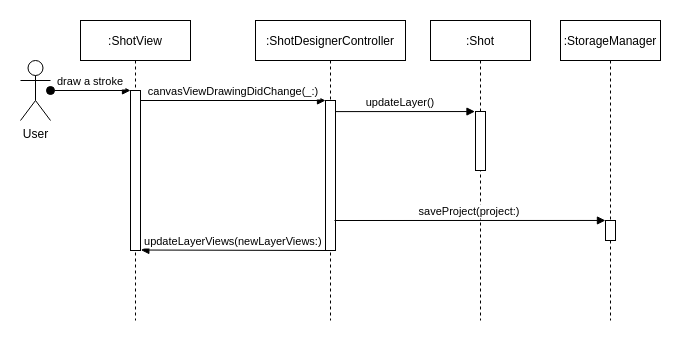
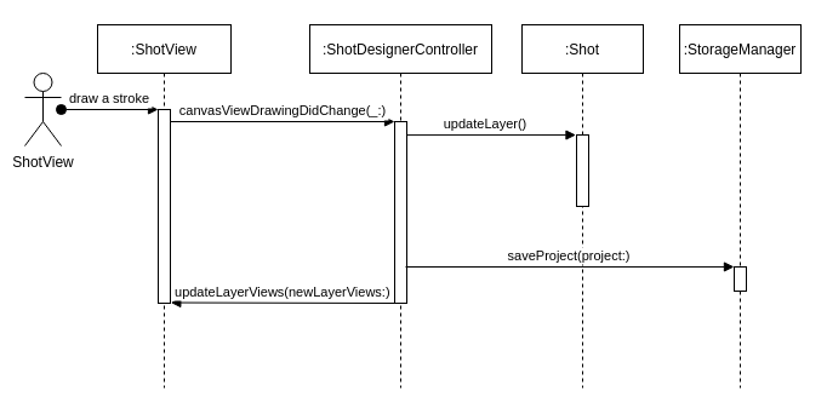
  <mxCell id="0" />
  <mxCell id="1" parent="0" />
  <mxCell id="2" value=":ShotView" style="shape=umlLifeline;perimeter=lifelinePerimeter;container=1;collapsible=0;recursiveResize=0;rounded=0;shadow=0;strokeWidth=1;" parent="1" vertex="1"><mxGeometry x="80" y="20" width="110" height="300" as="geometry" /></mxCell>
  <mxCell id="3" value="" style="points=[];perimeter=orthogonalPerimeter;rounded=0;shadow=0;strokeWidth=1;" parent="2" vertex="1"><mxGeometry x="50" y="70" width="10" height="160" as="geometry" /></mxCell>
  <mxCell id="4" value=":ShotDesignerController" style="shape=umlLifeline;perimeter=lifelinePerimeter;container=0;collapsible=0;recursiveResize=0;rounded=0;shadow=0;strokeWidth=1;" parent="1" vertex="1"><mxGeometry x="255" y="20" width="150" height="300" as="geometry" /></mxCell>
  <mxCell id="5" value="canvasViewDrawingDidChange(_:)" style="verticalAlign=bottom;endArrow=block;entryX=0;entryY=0;shadow=0;strokeWidth=1;" parent="1" source="3" target="8" edge="1"><mxGeometry relative="1" as="geometry"><mxPoint x="255" y="100" as="sourcePoint" /></mxGeometry></mxCell>
- <mxCell id="6" value="User" style="shape=umlActor;verticalLabelPosition=bottom;verticalAlign=top;html=1;" parent="1" vertex="1"><mxGeometry x="20" y="60" width="30" height="60" as="geometry" /></mxCell>
+ <mxCell id="6" value="ShotView" style="shape=umlActor;verticalLabelPosition=bottom;verticalAlign=top;html=1;" parent="1" vertex="1"><mxGeometry x="20" y="60" width="30" height="60" as="geometry" /></mxCell>
  <mxCell id="7" value="draw a stroke" style="verticalAlign=bottom;startArrow=oval;endArrow=block;startSize=8;shadow=0;strokeWidth=1;" parent="1" source="6" target="3" edge="1"><mxGeometry relative="1" as="geometry"><mxPoint x="65" y="90" as="sourcePoint" /></mxGeometry></mxCell>
  <mxCell id="8" value="" style="points=[];perimeter=orthogonalPerimeter;rounded=0;shadow=0;strokeWidth=1;" parent="1" vertex="1"><mxGeometry x="325" y="100" width="10" height="150" as="geometry" /></mxCell>
  <mxCell id="9" value=":Shot" style="shape=umlLifeline;perimeter=lifelinePerimeter;container=0;collapsible=0;recursiveResize=0;rounded=0;shadow=0;strokeWidth=1;" parent="1" vertex="1"><mxGeometry x="430" y="20" width="100" height="300" as="geometry" /></mxCell>
  <mxCell id="10" value="updateLayer()" style="verticalAlign=bottom;endArrow=block;shadow=0;strokeWidth=1;entryX=-0.053;entryY=0.001;entryDx=0;entryDy=0;entryPerimeter=0;exitX=1;exitY=0.074;exitDx=0;exitDy=0;exitPerimeter=0;" parent="1" source="8" target="11" edge="1"><mxGeometry x="-0.068" relative="1" as="geometry"><mxPoint x="337" y="131" as="sourcePoint" /><mxPoint x="475.33" y="130.14" as="targetPoint" /><mxPoint as="offset" /></mxGeometry></mxCell>
  <mxCell id="11" value="" style="points=[];perimeter=orthogonalPerimeter;rounded=0;shadow=0;strokeWidth=1;" parent="1" vertex="1"><mxGeometry x="475" y="111" width="10" height="59" as="geometry" /></mxCell>
  <mxCell id="12" value=":StorageManager" style="shape=umlLifeline;perimeter=lifelinePerimeter;container=0;collapsible=0;recursiveResize=0;rounded=0;shadow=0;strokeWidth=1;" parent="1" vertex="1"><mxGeometry x="560" y="20" width="100" height="300" as="geometry" /></mxCell>
  <mxCell id="13" value="saveProject(project:)" style="verticalAlign=bottom;endArrow=block;shadow=0;strokeWidth=1;entryX=-0.006;entryY=-0.002;entryDx=0;entryDy=0;entryPerimeter=0;" parent="1" target="14" edge="1"><mxGeometry relative="1" as="geometry"><mxPoint x="334" y="220" as="sourcePoint" /><mxPoint x="590" y="200" as="targetPoint" /><Array as="points" /></mxGeometry></mxCell>
  <mxCell id="14" value="" style="points=[];perimeter=orthogonalPerimeter;rounded=0;shadow=0;strokeWidth=1;" parent="1" vertex="1"><mxGeometry x="605" y="220" width="10" height="20" as="geometry" /></mxCell>
  <mxCell id="15" value="updateLayerViews(newLayerViews:)" style="verticalAlign=bottom;endArrow=block;entryX=1.033;entryY=0.997;shadow=0;strokeWidth=1;exitX=-0.021;exitY=1;exitDx=0;exitDy=0;exitPerimeter=0;entryDx=0;entryDy=0;entryPerimeter=0;" parent="1" source="8" target="3" edge="1"><mxGeometry relative="1" as="geometry"><mxPoint x="329.5" y="248.66" as="sourcePoint" /><mxPoint x="150" y="250" as="targetPoint" /></mxGeometry></mxCell>
